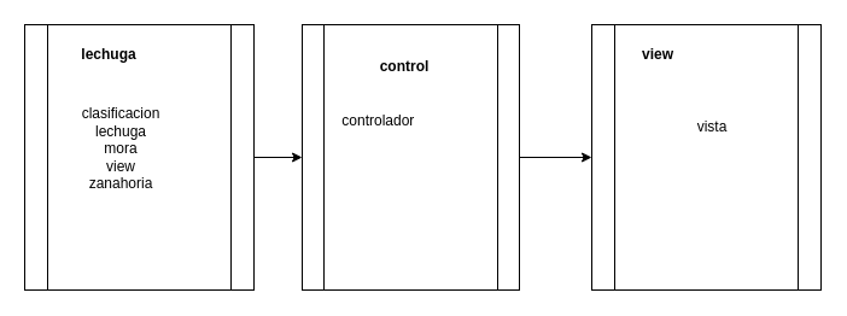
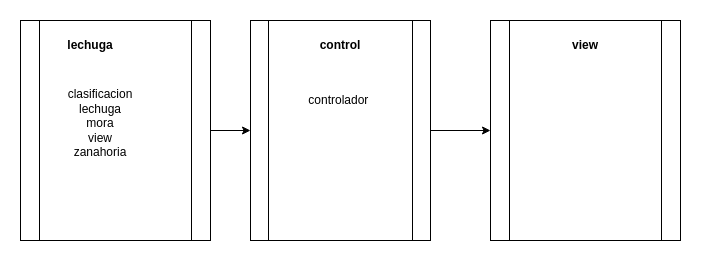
  <mxCell id="0" />
  <mxCell id="1" parent="0" />
  <mxCell id="2" style="edgeStyle=orthogonalEdgeStyle;rounded=0;orthogonalLoop=1;jettySize=auto;html=1;entryX=0;entryY=0.5;entryDx=0;entryDy=0;" edge="1" parent="1" source="3" target="5"><mxGeometry relative="1" as="geometry" /></mxCell>
  <mxCell id="3" value="" style="shape=process;whiteSpace=wrap;html=1;backgroundOutline=1;" vertex="1" parent="1"><mxGeometry x="20" y="20" width="190" height="220" as="geometry" /></mxCell>
  <mxCell id="4" style="edgeStyle=orthogonalEdgeStyle;rounded=0;orthogonalLoop=1;jettySize=auto;html=1;entryX=0;entryY=0.5;entryDx=0;entryDy=0;" edge="1" parent="1" source="5" target="6"><mxGeometry relative="1" as="geometry" /></mxCell>
  <mxCell id="5" value="" style="shape=process;whiteSpace=wrap;html=1;backgroundOutline=1;" vertex="1" parent="1"><mxGeometry x="250" y="20" width="180" height="220" as="geometry" /></mxCell>
  <mxCell id="6" value="" style="shape=process;whiteSpace=wrap;html=1;backgroundOutline=1;" vertex="1" parent="1"><mxGeometry x="490" y="20" width="190" height="220" as="geometry" /></mxCell>
  <mxCell id="7" value="&lt;b&gt;lechuga&lt;/b&gt;" style="text;html=1;strokeColor=none;fillColor=none;align=center;verticalAlign=middle;whiteSpace=wrap;rounded=0;" vertex="1" parent="1"><mxGeometry x="60" y="30" width="60" height="30" as="geometry" /></mxCell>
- <mxCell id="8" value="&lt;b&gt;control&lt;/b&gt;" style="text;html=1;strokeColor=none;fillColor=none;align=center;verticalAlign=middle;whiteSpace=wrap;rounded=0;" vertex="1" parent="1"><mxGeometry x="305" y="40" width="60" height="30" as="geometry" /></mxCell>
- <mxCell id="9" value="&lt;b&gt;view&lt;/b&gt;" style="text;html=1;strokeColor=none;fillColor=none;align=center;verticalAlign=middle;whiteSpace=wrap;rounded=0;" vertex="1" parent="1"><mxGeometry x="515" y="30" width="60" height="30" as="geometry" /></mxCell>
+ <mxCell id="8" value="&lt;b&gt;control&lt;/b&gt;" style="text;html=1;strokeColor=none;fillColor=none;align=center;verticalAlign=middle;whiteSpace=wrap;rounded=0;" vertex="1" parent="1"><mxGeometry x="310" y="30" width="60" height="30" as="geometry" /></mxCell>
+ <mxCell id="9" value="&lt;b&gt;view&lt;/b&gt;" style="text;html=1;strokeColor=none;fillColor=none;align=center;verticalAlign=middle;whiteSpace=wrap;rounded=0;" vertex="1" parent="1"><mxGeometry x="555" y="30" width="60" height="30" as="geometry" /></mxCell>
  <mxCell id="10" value="clasificacion&lt;br&gt;lechuga&lt;br&gt;mora&lt;br&gt;view zanahoria&lt;br&gt;&lt;br&gt;" style="text;html=1;strokeColor=none;fillColor=none;align=center;verticalAlign=middle;whiteSpace=wrap;rounded=0;" vertex="1" parent="1"><mxGeometry x="70" y="115" width="60" height="30" as="geometry" /></mxCell>
- <mxCell id="11" value="controlador&amp;nbsp;" style="text;html=1;strokeColor=none;fillColor=none;align=center;verticalAlign=middle;whiteSpace=wrap;rounded=0;" vertex="1" parent="1"><mxGeometry x="285" y="85" width="60" height="30" as="geometry" /></mxCell>
- <mxCell id="12" value="vista" style="text;html=1;strokeColor=none;fillColor=none;align=center;verticalAlign=middle;whiteSpace=wrap;rounded=0;" vertex="1" parent="1"><mxGeometry x="560" y="90" width="60" height="30" as="geometry" /></mxCell>
+ <mxCell id="11" value="controlador&amp;nbsp;" style="text;html=1;strokeColor=none;fillColor=none;align=center;verticalAlign=middle;whiteSpace=wrap;rounded=0;" vertex="1" parent="1"><mxGeometry x="310" y="85" width="60" height="30" as="geometry" /></mxCell>
